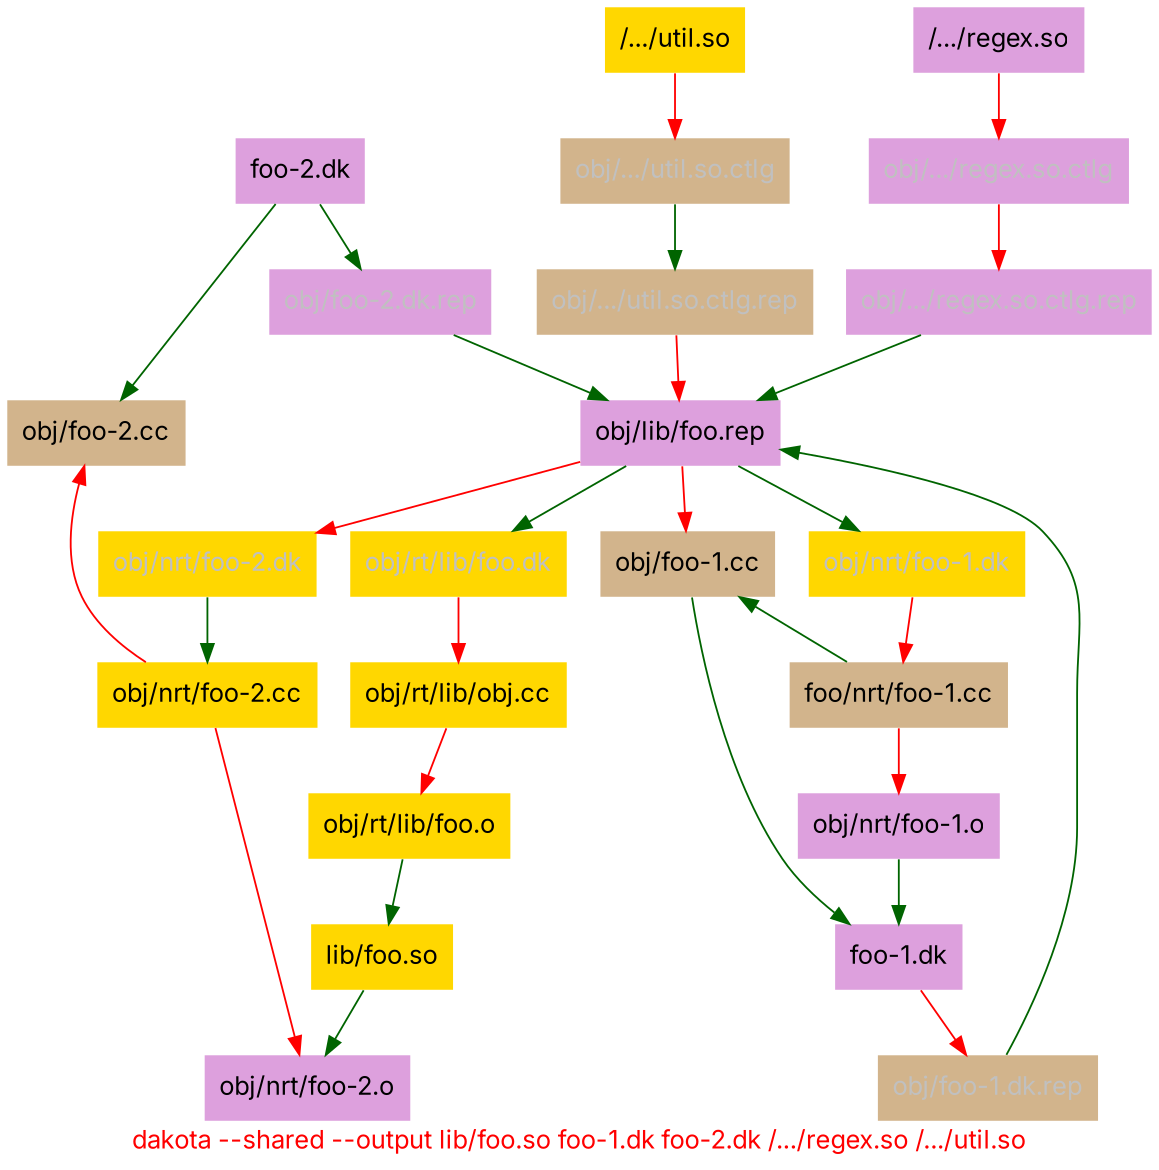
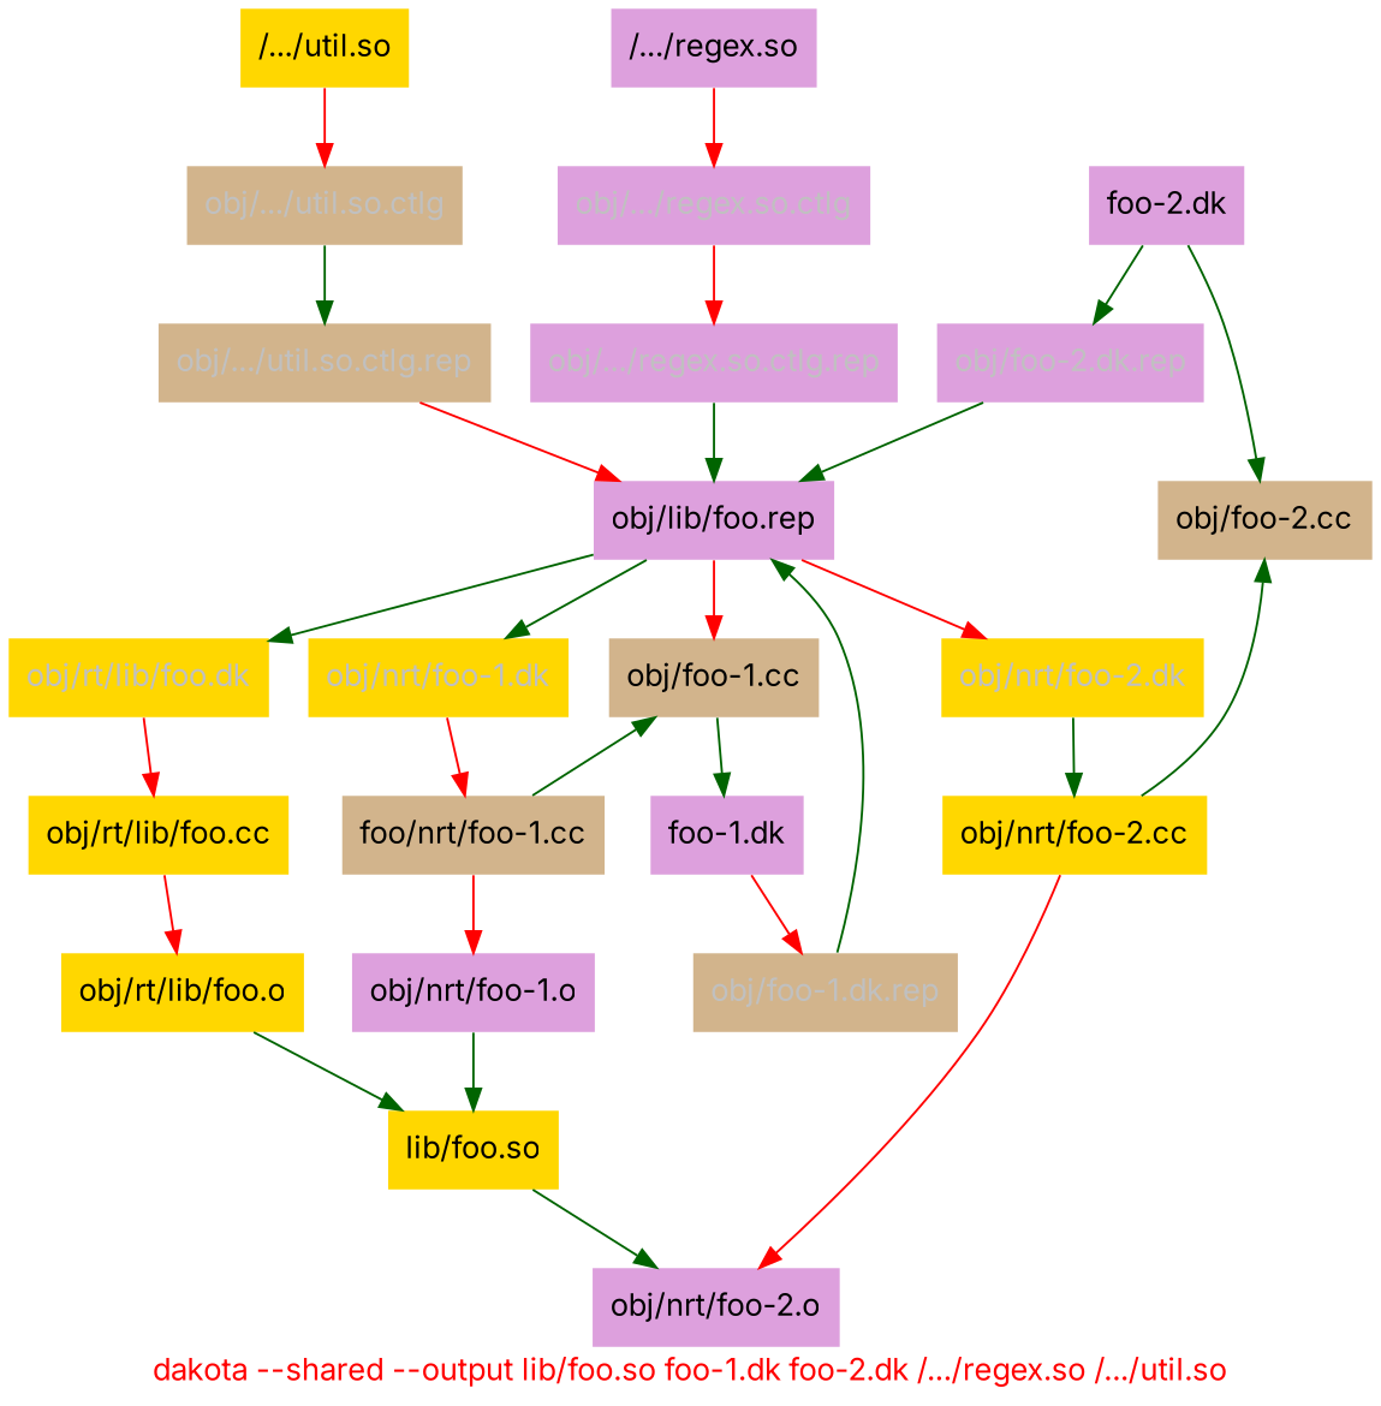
  digraph {
    fontcolor=red
    fontname=Inter
    label="dakota --shared --output lib/foo.so foo-1.dk foo-2.dk /.../regex.so /.../util.so"
    rankdir=TB
    node [fillcolor=plum fontname=Inter shape=plaintext style=filled]
    edge [color=darkgreen fontname=Inter]
    "obj/.../regex.so.ctlg" [fontcolor=gray]
    "obj/.../regex.so.ctlg.rep" [fontcolor=gray]
    "/.../regex.so"
    "obj/lib/foo.rep"
    "obj/rt/lib/foo.dk" [fillcolor=gold fontcolor=gray]
    "obj/foo-1.cc" [fillcolor=tan]
    "obj/nrt/foo-1.dk" [fillcolor=gold fontcolor=gray]
    "obj/nrt/foo-2.dk" [fillcolor=gold fontcolor=gray]
-   "obj/rt/lib/foo.cc" [fillcolor=gold label="obj/rt/lib/obj.cc"]
+   "obj/rt/lib/foo.cc" [fillcolor=gold]
    "foo-1.dk"
    n11 [fillcolor=tan label="foo/nrt/foo-1.cc"]
    "obj/foo-2.cc" [fillcolor=tan]
    "obj/nrt/foo-2.cc" [fillcolor=gold]
    "obj/.../util.so.ctlg" [fillcolor=tan fontcolor=gray]
    "obj/.../util.so.ctlg.rep" [fillcolor=tan fontcolor=gray]
    "/.../util.so" [fillcolor=gold]
    "obj/rt/lib/foo.o" [fillcolor=gold]
    "lib/foo.so" [fillcolor=gold]
    "obj/nrt/foo-2.o"
    "obj/foo-1.dk.rep" [fillcolor=tan fontcolor=gray]
    "obj/nrt/foo-1.o"
    "foo-2.dk"
    "obj/foo-2.dk.rep" [fontcolor=gray]
    "obj/.../regex.so.ctlg" -> "obj/.../regex.so.ctlg.rep" [color=red]
    "obj/.../regex.so.ctlg.rep" -> "obj/lib/foo.rep"
    "/.../regex.so" -> "obj/.../regex.so.ctlg" [color=red]
    "obj/lib/foo.rep" -> "obj/rt/lib/foo.dk"
    "obj/lib/foo.rep" -> "obj/foo-1.cc" [color=red]
    "obj/lib/foo.rep" -> "obj/nrt/foo-1.dk"
    "obj/lib/foo.rep" -> "obj/nrt/foo-2.dk" [color=red]
    "obj/rt/lib/foo.dk" -> "obj/rt/lib/foo.cc" [color=red]
    "obj/foo-1.cc" -> "foo-1.dk"
    "obj/foo-1.cc" -> n11 [dir=back]
    "obj/nrt/foo-1.dk" -> n11 [color=red]
    "obj/nrt/foo-2.dk" -> "obj/nrt/foo-2.cc"
    "obj/rt/lib/foo.cc" -> "obj/rt/lib/foo.o" [color=red]
    "foo-1.dk" -> "obj/foo-1.dk.rep" [color=red]
    n11 -> "obj/nrt/foo-1.o" [color=red]
-   "obj/foo-2.cc" -> "obj/nrt/foo-2.cc" [color=red dir=back]
+   "obj/foo-2.cc" -> "obj/nrt/foo-2.cc" [dir=back]
    "obj/nrt/foo-2.cc" -> "obj/nrt/foo-2.o" [color=red]
    "obj/.../util.so.ctlg" -> "obj/.../util.so.ctlg.rep"
    "obj/.../util.so.ctlg.rep" -> "obj/lib/foo.rep" [color=red]
    "/.../util.so" -> "obj/.../util.so.ctlg" [color=red]
    "obj/rt/lib/foo.o" -> "lib/foo.so"
    "lib/foo.so" -> "obj/nrt/foo-2.o"
    "obj/foo-1.dk.rep" -> "obj/lib/foo.rep"
-   "obj/nrt/foo-1.o" -> "foo-1.dk"
+   "obj/nrt/foo-1.o" -> "lib/foo.so"
    "foo-2.dk" -> "obj/foo-2.cc"
    "foo-2.dk" -> "obj/foo-2.dk.rep"
    "obj/foo-2.dk.rep" -> "obj/lib/foo.rep"
  }
